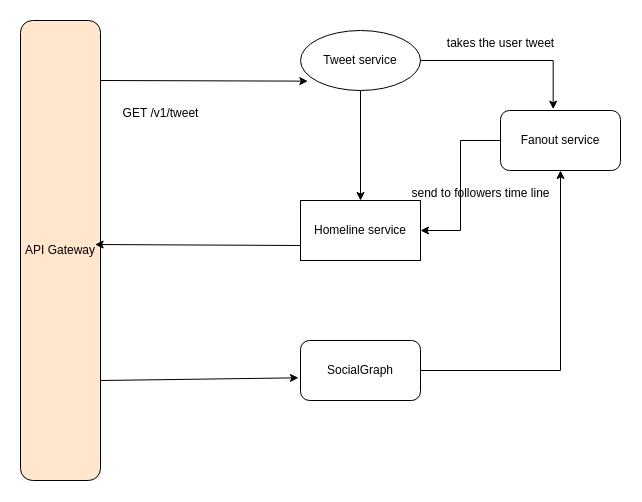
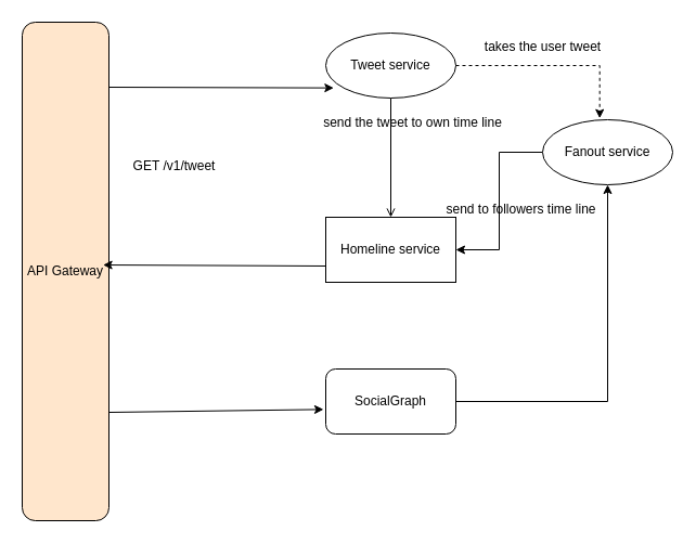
  <mxCell id="0" />
  <mxCell id="1" parent="0" />
- <mxCell id="2" style="edgeStyle=orthogonalEdgeStyle;rounded=0;orthogonalLoop=1;jettySize=auto;html=1;" edge="1" parent="1" source="3" target="4"><mxGeometry relative="1" as="geometry" /></mxCell>
+ <mxCell id="2" style="edgeStyle=orthogonalEdgeStyle;rounded=0;orthogonalLoop=1;jettySize=auto;html=1;endArrow=open;" edge="1" parent="1" source="3" target="4"><mxGeometry relative="1" as="geometry" /></mxCell>
  <mxCell id="3" value="Tweet service" style="ellipse;whiteSpace=wrap;html=1;" vertex="1" parent="1"><mxGeometry x="300" y="30" width="120" height="60" as="geometry" /></mxCell>
  <mxCell id="4" value="Homeline service" style="rounded=0;whiteSpace=wrap;html=1;" vertex="1" parent="1"><mxGeometry x="300" y="200" width="120" height="60" as="geometry" /></mxCell>
  <mxCell id="5" value="API Gateway" style="rounded=1;whiteSpace=wrap;html=1;fillColor=#ffe6cc;" vertex="1" parent="1"><mxGeometry x="20" y="20" width="80" height="460" as="geometry" /></mxCell>
  <mxCell id="6" style="edgeStyle=orthogonalEdgeStyle;rounded=0;orthogonalLoop=1;jettySize=auto;html=1;entryX=1;entryY=0.5;entryDx=0;entryDy=0;" edge="1" parent="1" source="7" target="4"><mxGeometry relative="1" as="geometry" /></mxCell>
- <mxCell id="7" value="Fanout service" style="rounded=1;whiteSpace=wrap;html=1;" vertex="1" parent="1"><mxGeometry x="500" y="110" width="120" height="60" as="geometry" /></mxCell>
+ <mxCell id="7" value="Fanout service" style="ellipse;whiteSpace=wrap;html=1;" vertex="1" parent="1"><mxGeometry x="500" y="110" width="120" height="60" as="geometry" /></mxCell>
  <mxCell id="8" style="edgeStyle=orthogonalEdgeStyle;rounded=0;orthogonalLoop=1;jettySize=auto;html=1;entryX=0.5;entryY=1;entryDx=0;entryDy=0;" edge="1" parent="1" source="9" target="7"><mxGeometry relative="1" as="geometry" /></mxCell>
  <mxCell id="9" value="SocialGraph" style="rounded=1;whiteSpace=wrap;html=1;" vertex="1" parent="1"><mxGeometry x="300" y="340" width="120" height="60" as="geometry" /></mxCell>
  <mxCell id="10" value="" style="endArrow=classic;html=1;rounded=0;entryX=0.061;entryY=0.844;entryDx=0;entryDy=0;entryPerimeter=0;" edge="1" parent="1" target="3"><mxGeometry width="50" height="50" relative="1" as="geometry"><mxPoint x="100" y="80" as="sourcePoint" /><mxPoint x="150" y="30" as="targetPoint" /></mxGeometry></mxCell>
  <mxCell id="11" value="" style="endArrow=classic;html=1;rounded=0;exitX=0;exitY=0.75;exitDx=0;exitDy=0;entryX=0.933;entryY=0.487;entryDx=0;entryDy=0;entryPerimeter=0;" edge="1" parent="1" source="4" target="5"><mxGeometry width="50" height="50" relative="1" as="geometry"><mxPoint x="230" y="210" as="sourcePoint" /><mxPoint x="280" y="160" as="targetPoint" /></mxGeometry></mxCell>
  <mxCell id="12" value="" style="endArrow=classic;html=1;rounded=0;entryX=-0.017;entryY=0.622;entryDx=0;entryDy=0;entryPerimeter=0;" edge="1" parent="1" target="9"><mxGeometry width="50" height="50" relative="1" as="geometry"><mxPoint x="100" y="380" as="sourcePoint" /><mxPoint x="150" y="330" as="targetPoint" /></mxGeometry></mxCell>
- <mxCell id="13" value="GET /v1/tweet" style="text;html=1;align=center;verticalAlign=middle;resizable=0;points=[];autosize=1;strokeColor=none;fillColor=none;" vertex="1" parent="1"><mxGeometry x="110" y="98" width="100" height="30" as="geometry" /></mxCell>
- <mxCell id="14" style="edgeStyle=orthogonalEdgeStyle;rounded=0;orthogonalLoop=1;jettySize=auto;html=1;entryX=0.439;entryY=-0.022;entryDx=0;entryDy=0;entryPerimeter=0;" edge="1" parent="1" source="3" target="7"><mxGeometry relative="1" as="geometry" /></mxCell>
+ <mxCell id="13" value="GET /v1/tweet" style="text;html=1;align=center;verticalAlign=middle;resizable=0;points=[];autosize=1;strokeColor=none;fillColor=none;" vertex="1" parent="1"><mxGeometry x="110" y="138" width="100" height="30" as="geometry" /></mxCell>
+ <mxCell id="14" style="edgeStyle=orthogonalEdgeStyle;rounded=0;orthogonalLoop=1;jettySize=auto;html=1;entryX=0.439;entryY=-0.022;entryDx=0;entryDy=0;entryPerimeter=0;dashed=1;" edge="1" parent="1" source="3" target="7"><mxGeometry relative="1" as="geometry" /></mxCell>
  <mxCell id="15" value="takes the user tweet" style="text;html=1;align=center;verticalAlign=middle;resizable=0;points=[];autosize=1;strokeColor=none;fillColor=none;" vertex="1" parent="1"><mxGeometry x="435" y="28" width="130" height="30" as="geometry" /></mxCell>
  <mxCell id="16" value="send to followers time line" style="text;html=1;align=center;verticalAlign=middle;resizable=0;points=[];autosize=1;strokeColor=none;fillColor=none;" vertex="1" parent="1"><mxGeometry x="400" y="178" width="160" height="30" as="geometry" /></mxCell>
+ <mxCell id="17" value="send the tweet to own time line" style="text;html=1;align=center;verticalAlign=middle;resizable=0;points=[];autosize=1;strokeColor=none;fillColor=none;" vertex="1" parent="1"><mxGeometry x="285" y="98" width="190" height="30" as="geometry" /></mxCell>
